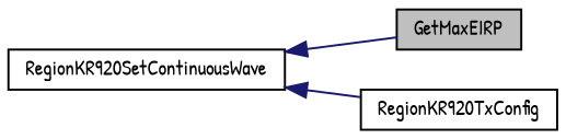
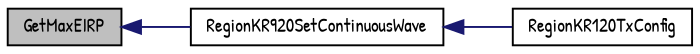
  digraph {
    fontname="Patrick Hand"
    rankdir=LR
    node [color=black fillcolor=white fontname="Patrick Hand" fontsize=10 shape=record style=filled]
    edge [color=midnightblue dir=back fontname="Patrick Hand" fontsize=10 labelfontname=Helvetica labelfontsize=10 style=solid]
    n1 [fillcolor=grey75 fontcolor=black height=0.2 label=GetMaxEIRP width=0.4]
    n2 [height=0.2 label=RegionKR920SetContinuousWave width=0.4]
-   n3 [height=0.2 label=RegionKR920TxConfig width=0.4]
-   n2 -> n1
+   n3 [height=0.2 label=RegionKR120TxConfig width=0.4]
+   n1 -> n2
    n2 -> n3
  }
